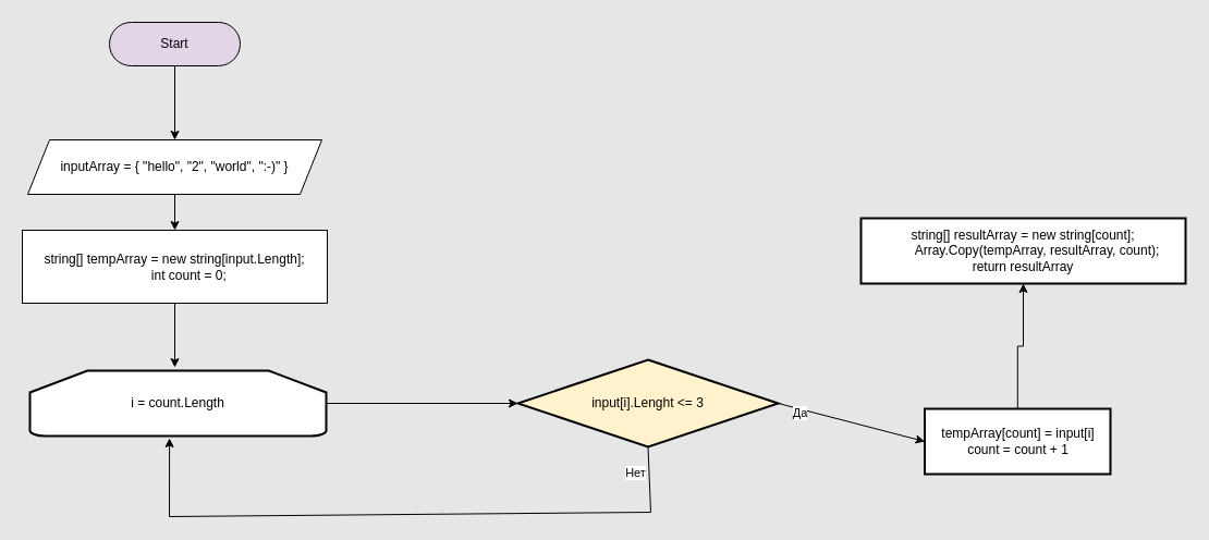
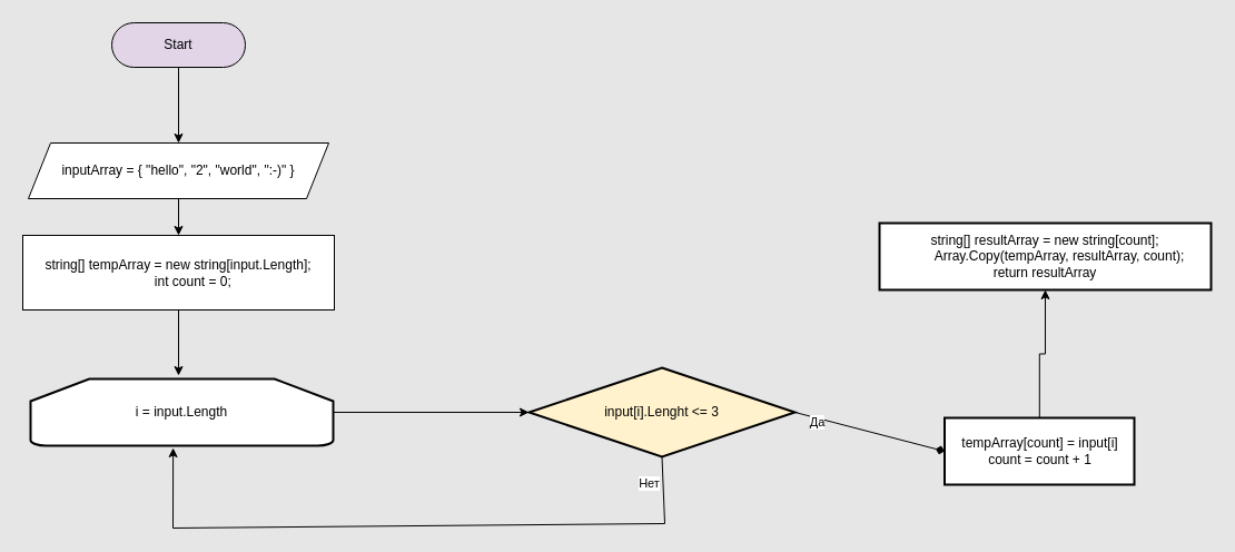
  <mxCell id="0" />
  <mxCell id="1" parent="0" />
  <mxCell id="2" style="edgeStyle=orthogonalEdgeStyle;rounded=0;orthogonalLoop=1;jettySize=auto;html=1;entryX=0.5;entryY=0;entryDx=0;entryDy=0;" parent="1" source="3" target="7" edge="1"><mxGeometry relative="1" as="geometry" /></mxCell>
  <mxCell id="3" value="Start" style="rounded=1;whiteSpace=wrap;html=1;arcSize=50;fillColor=#e1d5e7;" parent="1" vertex="1"><mxGeometry x="100" y="20" width="120" height="40" as="geometry" /></mxCell>
  <mxCell id="4" style="edgeStyle=orthogonalEdgeStyle;rounded=0;orthogonalLoop=1;jettySize=auto;html=1;entryX=0.5;entryY=0;entryDx=0;entryDy=0;" parent="1" source="5" edge="1"><mxGeometry relative="1" as="geometry"><mxPoint x="160" y="337" as="targetPoint" /></mxGeometry></mxCell>
  <mxCell id="5" value="&lt;div&gt;string[] tempArray = new string[input.Length];&lt;/div&gt;&lt;div&gt;&amp;nbsp; &amp;nbsp; &amp;nbsp; &amp;nbsp; int count = 0;&lt;/div&gt;" style="rounded=0;whiteSpace=wrap;html=1;" parent="1" vertex="1"><mxGeometry x="20" y="211" width="280" height="67" as="geometry" /></mxCell>
  <mxCell id="6" style="edgeStyle=orthogonalEdgeStyle;rounded=0;orthogonalLoop=1;jettySize=auto;html=1;entryX=0.5;entryY=0;entryDx=0;entryDy=0;" parent="1" source="7" target="5" edge="1"><mxGeometry relative="1" as="geometry" /></mxCell>
  <mxCell id="7" value="inputArray = { &quot;hello&quot;, &quot;2&quot;, &quot;world&quot;, &quot;:-)&quot; }" style="shape=parallelogram;perimeter=parallelogramPerimeter;whiteSpace=wrap;html=1;fixedSize=1;" parent="1" vertex="1"><mxGeometry x="25" y="128" width="270" height="50" as="geometry" /></mxCell>
  <mxCell id="8" value="" style="edgeStyle=orthogonalEdgeStyle;rounded=0;orthogonalLoop=1;jettySize=auto;html=1;" edge="1" parent="1" source="9" target="10"><mxGeometry relative="1" as="geometry" /></mxCell>
- <mxCell id="9" value="i = count.Length" style="strokeWidth=2;html=1;shape=mxgraph.flowchart.loop_limit;whiteSpace=wrap;" vertex="1" parent="1"><mxGeometry x="27" y="340" width="272" height="60" as="geometry" /></mxCell>
+ <mxCell id="9" value="i = input.Length" style="strokeWidth=2;html=1;shape=mxgraph.flowchart.loop_limit;whiteSpace=wrap;" vertex="1" parent="1"><mxGeometry x="27" y="340" width="272" height="60" as="geometry" /></mxCell>
  <mxCell id="10" value="input[i].Lenght &amp;lt;= 3" style="rhombus;whiteSpace=wrap;html=1;strokeWidth=2;fillColor=#fff2cc;" vertex="1" parent="1"><mxGeometry x="475" y="330" width="239" height="80" as="geometry" /></mxCell>
  <mxCell id="11" value="" style="endArrow=classic;html=1;rounded=0;exitX=0.5;exitY=1;exitDx=0;exitDy=0;entryX=0.471;entryY=1.033;entryDx=0;entryDy=0;entryPerimeter=0;" edge="1" parent="1" source="10" target="9"><mxGeometry relative="1" as="geometry"><mxPoint x="421" y="407" as="sourcePoint" /><mxPoint x="595" y="499" as="targetPoint" /><Array as="points"><mxPoint x="597" y="470" /><mxPoint x="155" y="474" /></Array></mxGeometry></mxCell>
  <mxCell id="12" value="Нет" style="edgeLabel;resizable=0;html=1;align=center;verticalAlign=middle;" connectable="0" vertex="1" parent="11"><mxGeometry relative="1" as="geometry"><mxPoint x="212" y="-39" as="offset" /></mxGeometry></mxCell>
  <mxCell id="13" value="" style="edgeStyle=orthogonalEdgeStyle;rounded=0;orthogonalLoop=1;jettySize=auto;html=1;" edge="1" parent="1" source="14" target="17"><mxGeometry relative="1" as="geometry" /></mxCell>
  <mxCell id="14" value="tempArray[count] = input[i]&lt;br&gt;count = count + 1" style="whiteSpace=wrap;html=1;strokeWidth=2;" vertex="1" parent="1"><mxGeometry x="848.5" y="375" width="170.5" height="60" as="geometry" /></mxCell>
- <mxCell id="15" value="" style="endArrow=classic;html=1;rounded=0;exitX=1;exitY=0.5;exitDx=0;exitDy=0;entryX=0;entryY=0.5;entryDx=0;entryDy=0;" edge="1" parent="1" source="10" target="14"><mxGeometry relative="1" as="geometry"><mxPoint x="421" y="407" as="sourcePoint" /><mxPoint x="521" y="407" as="targetPoint" /></mxGeometry></mxCell>
+ <mxCell id="15" value="" style="endArrow=diamond;html=1;rounded=0;exitX=1;exitY=0.5;exitDx=0;exitDy=0;entryX=0;entryY=0.5;entryDx=0;entryDy=0;" edge="1" parent="1" source="10" target="14"><mxGeometry relative="1" as="geometry"><mxPoint x="421" y="407" as="sourcePoint" /><mxPoint x="521" y="407" as="targetPoint" /></mxGeometry></mxCell>
  <mxCell id="16" value="Да" style="edgeLabel;resizable=0;html=1;align=center;verticalAlign=middle;" connectable="0" vertex="1" parent="15"><mxGeometry relative="1" as="geometry"><mxPoint x="-47" y="-9" as="offset" /></mxGeometry></mxCell>
  <mxCell id="17" value="&lt;div&gt;string[] resultArray = new string[count];&lt;/div&gt;&lt;div&gt;&amp;nbsp; &amp;nbsp; &amp;nbsp; &amp;nbsp; Array.Copy(tempArray, resultArray, count);&lt;/div&gt;&lt;div&gt;return resultArray&lt;/div&gt;" style="whiteSpace=wrap;html=1;strokeWidth=2;" vertex="1" parent="1"><mxGeometry x="790" y="200" width="298" height="60" as="geometry" /></mxCell>
